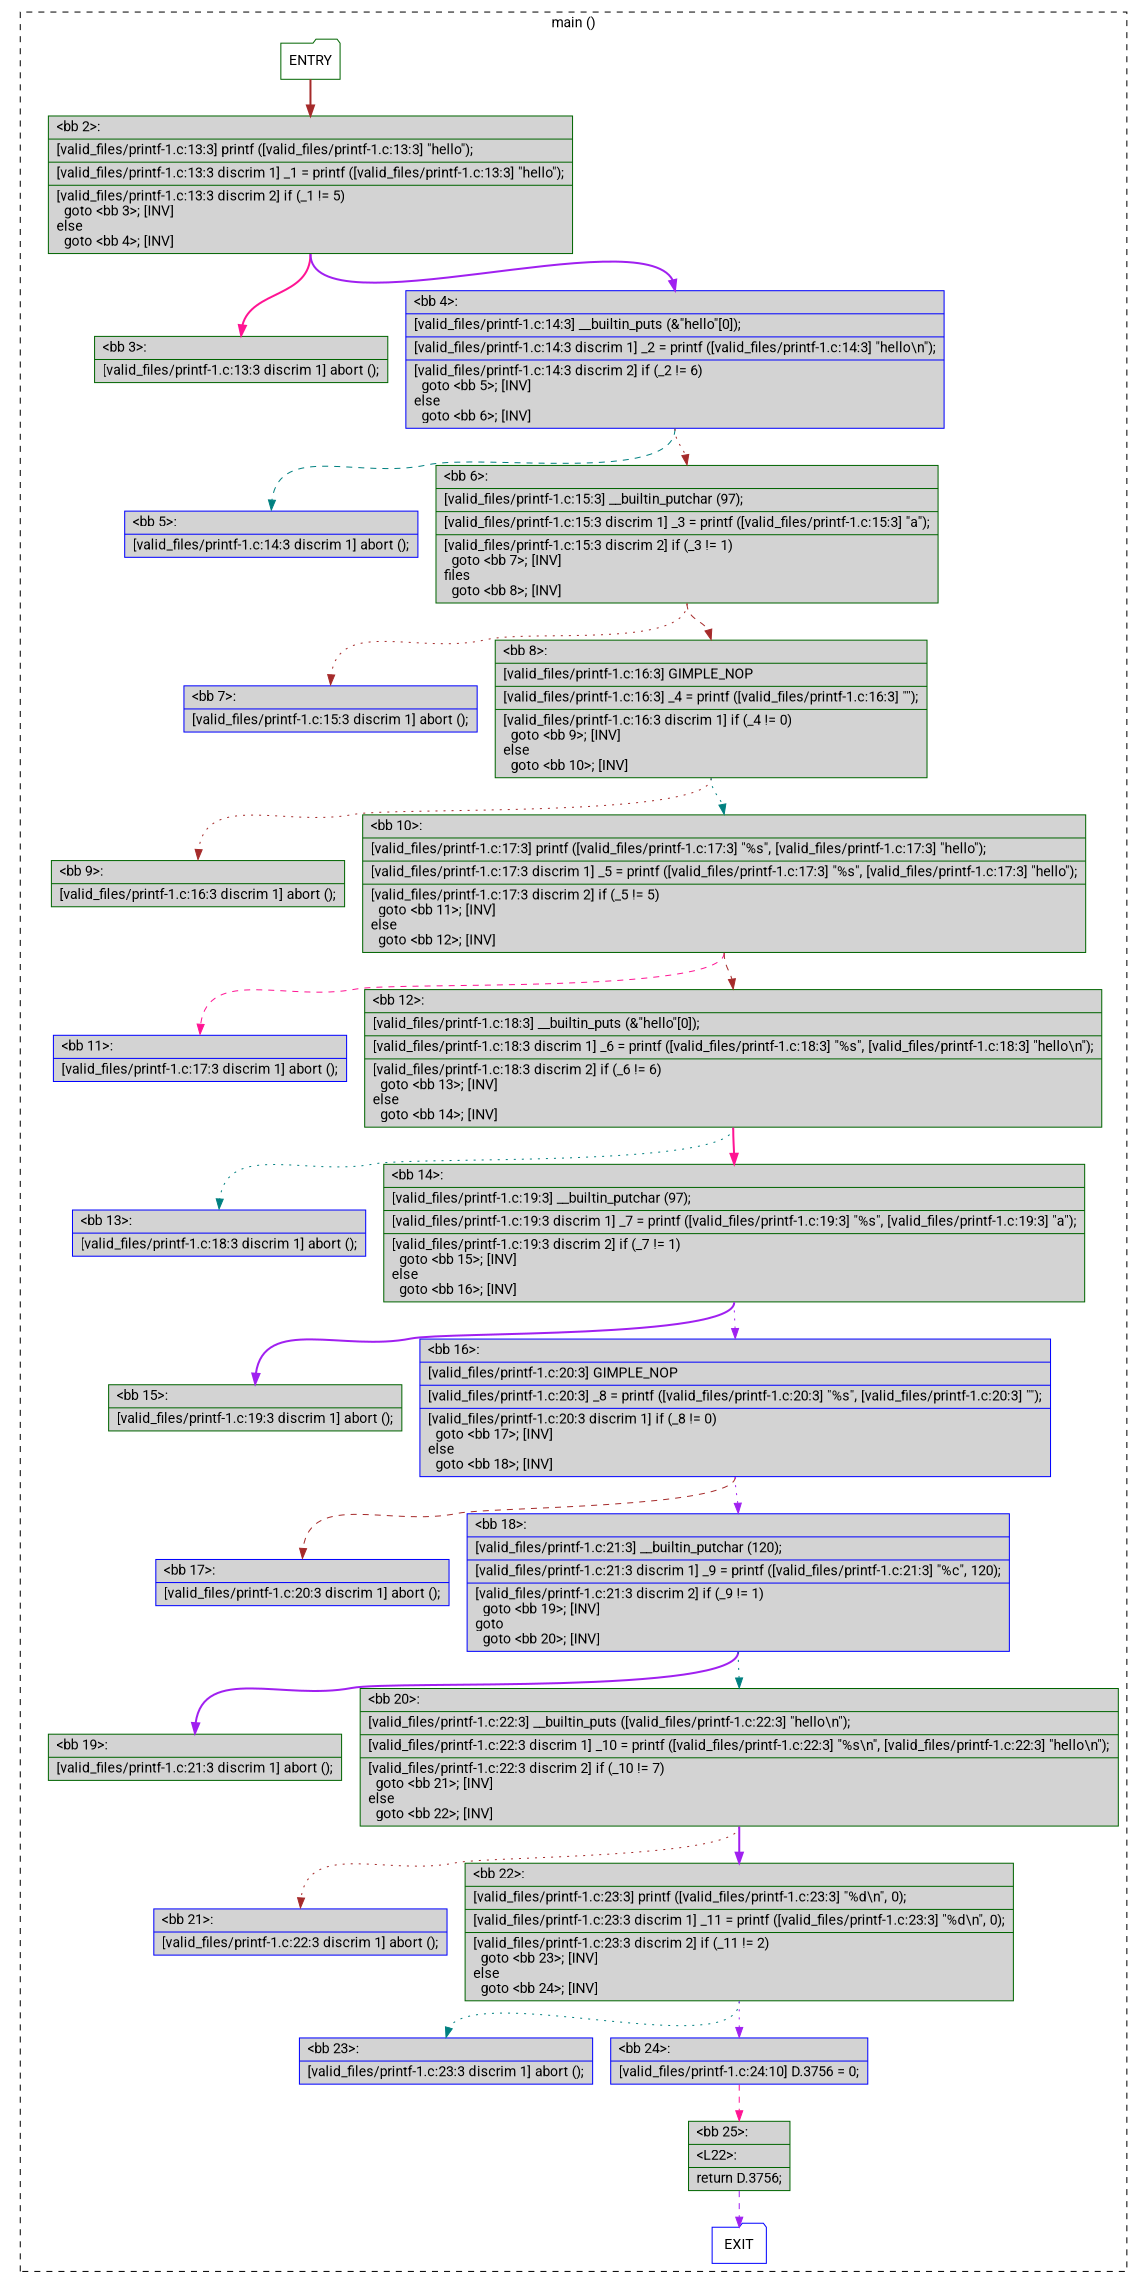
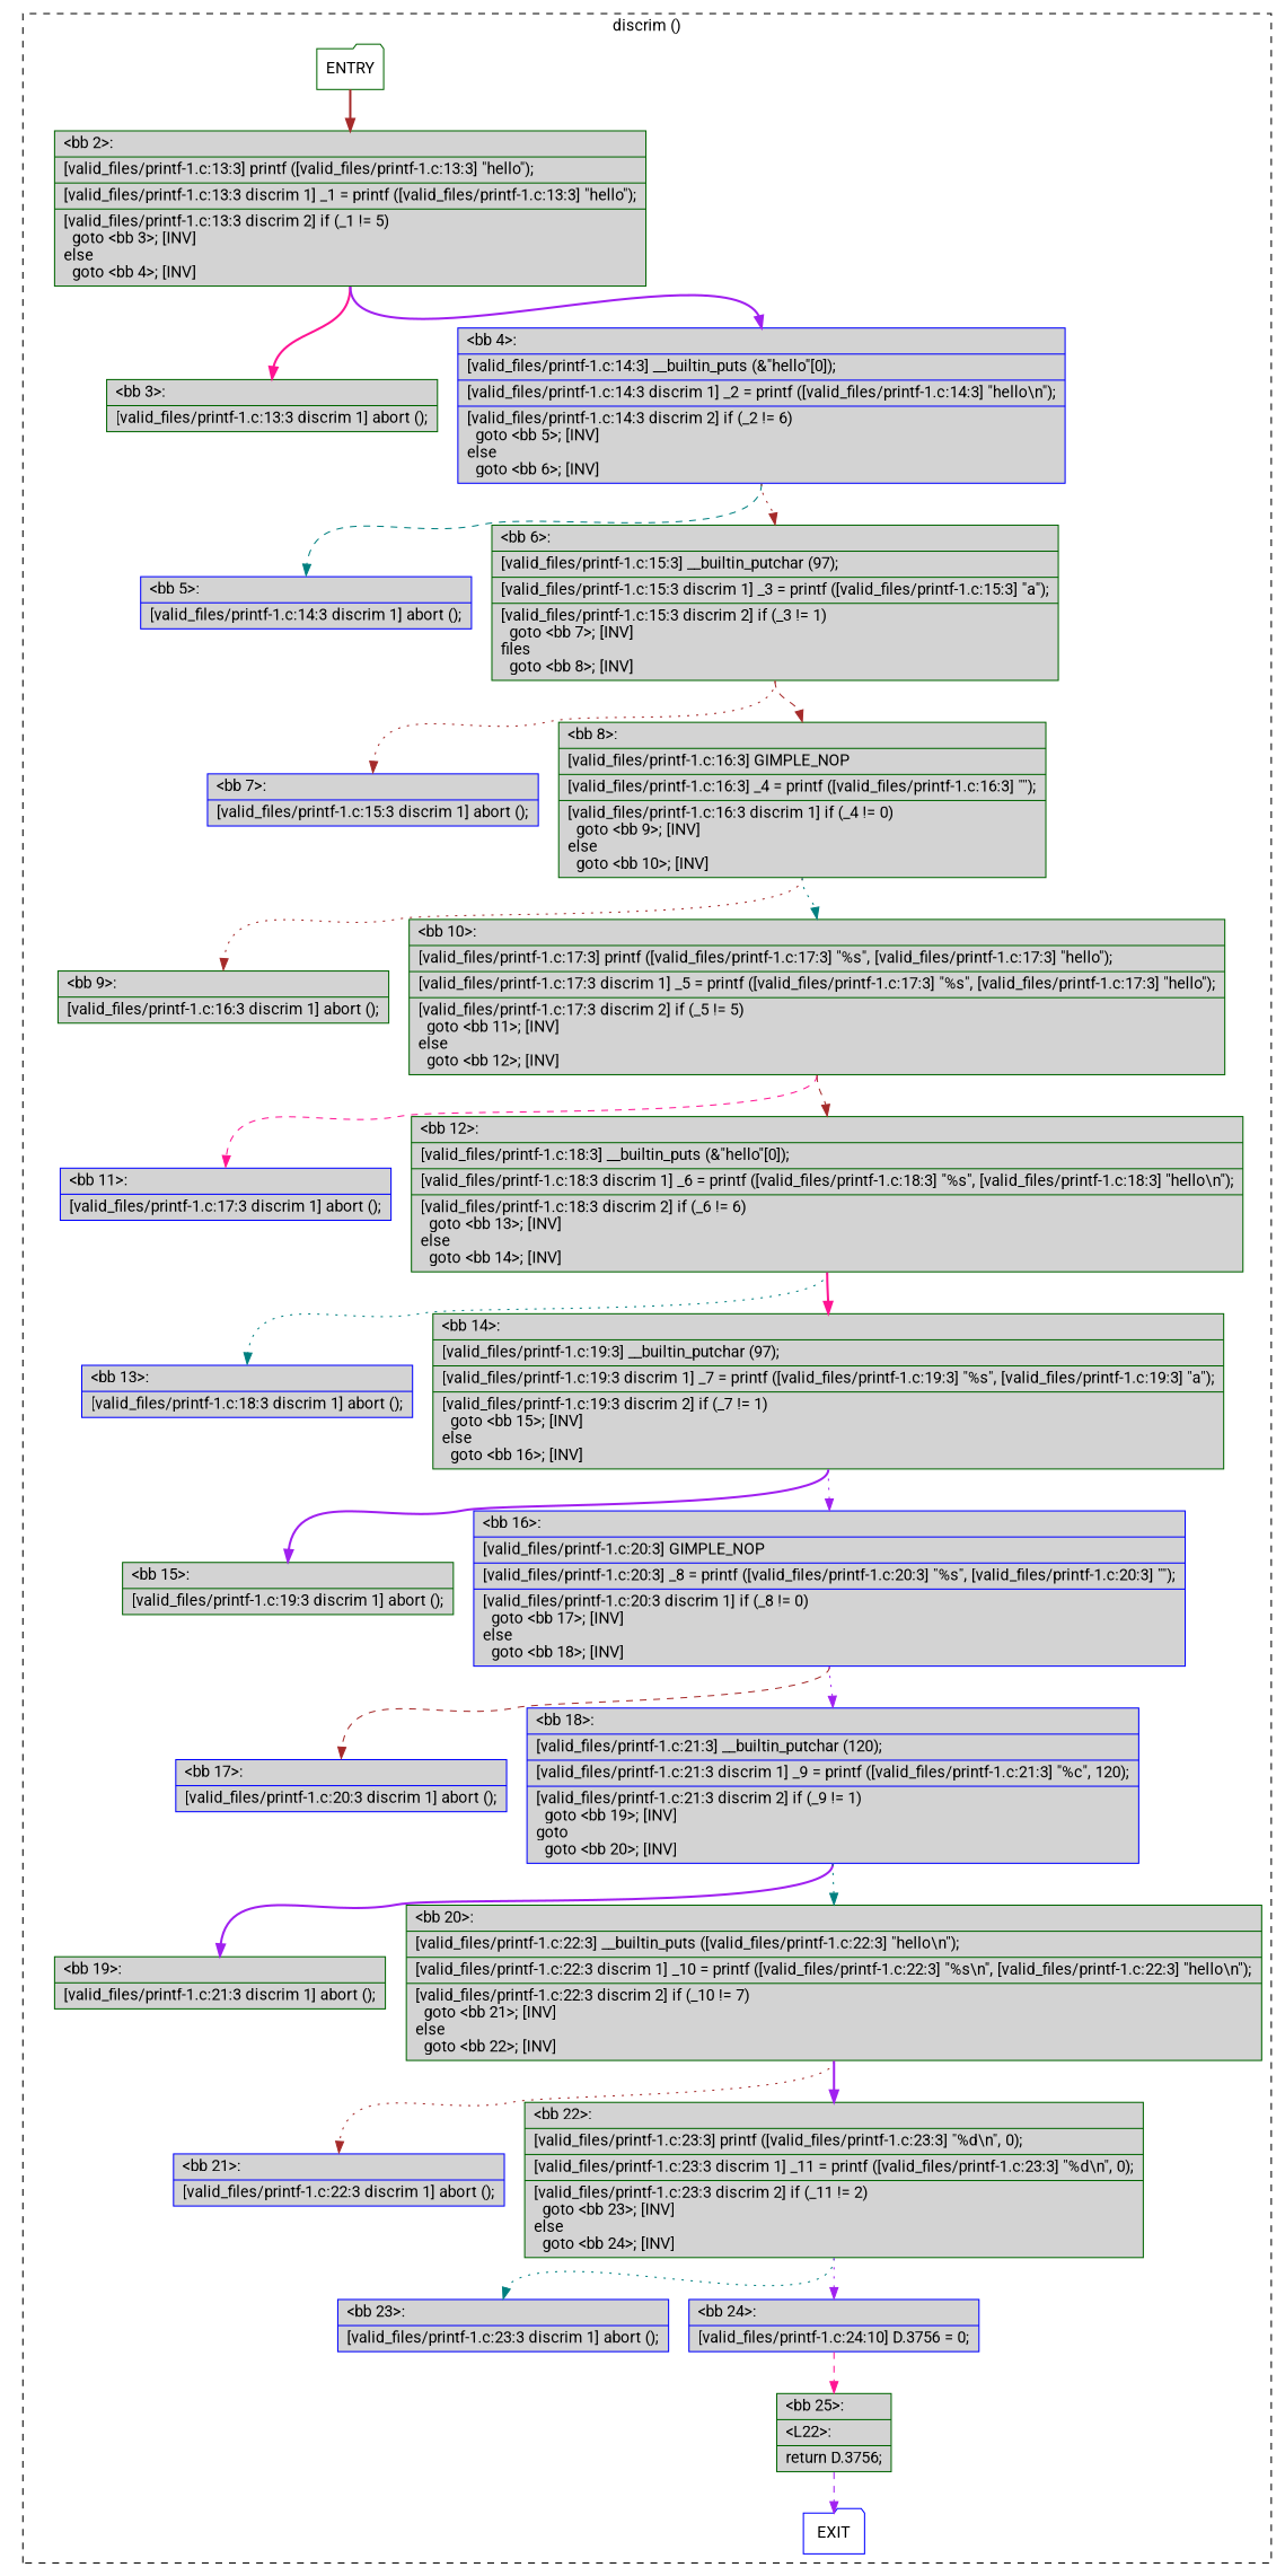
  digraph {
    fontname=Roboto
    node [color=darkgreen fillcolor=lightgrey fontname=Roboto shape=record style=filled]
    edge [constraint=true fontname=Roboto headport=n style=dotted tailport=s color=brown weight=10]
    n1 [fillcolor=white label=ENTRY shape=folder]
    n2 [color=blue fillcolor=white label=EXIT shape=folder]
    n3 [label="{\<bb\ 2\>:\l|[valid_files/printf-1.c:13:3]\ printf\ ([valid_files/printf-1.c:13:3]\ \"hello\");\l|[valid_files/printf-1.c:13:3\ discrim\ 1]\ _1\ =\ printf\ ([valid_files/printf-1.c:13:3]\ \"hello\");\l|[valid_files/printf-1.c:13:3\ discrim\ 2]\ if\ (_1\ !=\ 5)\l\ \ goto\ \<bb\ 3\>;\ [INV]\lelse\l\ \ goto\ \<bb\ 4\>;\ [INV]\l}"]
    n4 [label="{\<bb\ 3\>:\l|[valid_files/printf-1.c:13:3\ discrim\ 1]\ abort\ ();\l}"]
    n5 [color=blue label="{\<bb\ 4\>:\l|[valid_files/printf-1.c:14:3]\ __builtin_puts\ (&\"hello\"[0]);\l|[valid_files/printf-1.c:14:3\ discrim\ 1]\ _2\ =\ printf\ ([valid_files/printf-1.c:14:3]\ \"hello\\n\");\l|[valid_files/printf-1.c:14:3\ discrim\ 2]\ if\ (_2\ !=\ 6)\l\ \ goto\ \<bb\ 5\>;\ [INV]\lelse\l\ \ goto\ \<bb\ 6\>;\ [INV]\l}"]
    n6 [color=blue label="{\<bb\ 5\>:\l|[valid_files/printf-1.c:14:3\ discrim\ 1]\ abort\ ();\l}"]
    n7 [label="{\<bb\ 6\>:\l|[valid_files/printf-1.c:15:3]\ __builtin_putchar\ (97);\l|[valid_files/printf-1.c:15:3\ discrim\ 1]\ _3\ =\ printf\ ([valid_files/printf-1.c:15:3]\ \"a\");\l|[valid_files/printf-1.c:15:3\ discrim\ 2]\ if\ (_3\ !=\ 1)\l\ \ goto\ \<bb\ 7\>;\ [INV]\lfiles\l\ \ goto\ \<bb\ 8\>;\ [INV]\l}"]
    n8 [color=blue label="{\<bb\ 7\>:\l|[valid_files/printf-1.c:15:3\ discrim\ 1]\ abort\ ();\l}"]
    n9 [label="{\<bb\ 8\>:\l|[valid_files/printf-1.c:16:3]\ GIMPLE_NOP\l|[valid_files/printf-1.c:16:3]\ _4\ =\ printf\ ([valid_files/printf-1.c:16:3]\ \"\");\l|[valid_files/printf-1.c:16:3\ discrim\ 1]\ if\ (_4\ !=\ 0)\l\ \ goto\ \<bb\ 9\>;\ [INV]\lelse\l\ \ goto\ \<bb\ 10\>;\ [INV]\l}"]
    n10 [label="{\<bb\ 9\>:\l|[valid_files/printf-1.c:16:3\ discrim\ 1]\ abort\ ();\l}"]
    n11 [label="{\<bb\ 10\>:\l|[valid_files/printf-1.c:17:3]\ printf\ ([valid_files/printf-1.c:17:3]\ \"%s\",\ [valid_files/printf-1.c:17:3]\ \"hello\");\l|[valid_files/printf-1.c:17:3\ discrim\ 1]\ _5\ =\ printf\ ([valid_files/printf-1.c:17:3]\ \"%s\",\ [valid_files/printf-1.c:17:3]\ \"hello\");\l|[valid_files/printf-1.c:17:3\ discrim\ 2]\ if\ (_5\ !=\ 5)\l\ \ goto\ \<bb\ 11\>;\ [INV]\lelse\l\ \ goto\ \<bb\ 12\>;\ [INV]\l}"]
    n12 [color=blue label="{\<bb\ 11\>:\l|[valid_files/printf-1.c:17:3\ discrim\ 1]\ abort\ ();\l}"]
    n13 [label="{\<bb\ 12\>:\l|[valid_files/printf-1.c:18:3]\ __builtin_puts\ (&\"hello\"[0]);\l|[valid_files/printf-1.c:18:3\ discrim\ 1]\ _6\ =\ printf\ ([valid_files/printf-1.c:18:3]\ \"%s\",\ [valid_files/printf-1.c:18:3]\ \"hello\\n\");\l|[valid_files/printf-1.c:18:3\ discrim\ 2]\ if\ (_6\ !=\ 6)\l\ \ goto\ \<bb\ 13\>;\ [INV]\lelse\l\ \ goto\ \<bb\ 14\>;\ [INV]\l}"]
    n14 [color=blue label="{\<bb\ 13\>:\l|[valid_files/printf-1.c:18:3\ discrim\ 1]\ abort\ ();\l}"]
    n15 [label="{\<bb\ 14\>:\l|[valid_files/printf-1.c:19:3]\ __builtin_putchar\ (97);\l|[valid_files/printf-1.c:19:3\ discrim\ 1]\ _7\ =\ printf\ ([valid_files/printf-1.c:19:3]\ \"%s\",\ [valid_files/printf-1.c:19:3]\ \"a\");\l|[valid_files/printf-1.c:19:3\ discrim\ 2]\ if\ (_7\ !=\ 1)\l\ \ goto\ \<bb\ 15\>;\ [INV]\lelse\l\ \ goto\ \<bb\ 16\>;\ [INV]\l}"]
    n16 [label="{\<bb\ 15\>:\l|[valid_files/printf-1.c:19:3\ discrim\ 1]\ abort\ ();\l}"]
    n17 [color=blue label="{\<bb\ 16\>:\l|[valid_files/printf-1.c:20:3]\ GIMPLE_NOP\l|[valid_files/printf-1.c:20:3]\ _8\ =\ printf\ ([valid_files/printf-1.c:20:3]\ \"%s\",\ [valid_files/printf-1.c:20:3]\ \"\");\l|[valid_files/printf-1.c:20:3\ discrim\ 1]\ if\ (_8\ !=\ 0)\l\ \ goto\ \<bb\ 17\>;\ [INV]\lelse\l\ \ goto\ \<bb\ 18\>;\ [INV]\l}"]
    n18 [color=blue label="{\<bb\ 17\>:\l|[valid_files/printf-1.c:20:3\ discrim\ 1]\ abort\ ();\l}"]
    n19 [color=blue label="{\<bb\ 18\>:\l|[valid_files/printf-1.c:21:3]\ __builtin_putchar\ (120);\l|[valid_files/printf-1.c:21:3\ discrim\ 1]\ _9\ =\ printf\ ([valid_files/printf-1.c:21:3]\ \"%c\",\ 120);\l|[valid_files/printf-1.c:21:3\ discrim\ 2]\ if\ (_9\ !=\ 1)\l\ \ goto\ \<bb\ 19\>;\ [INV]\lgoto\l\ \ goto\ \<bb\ 20\>;\ [INV]\l}"]
    n20 [label="{\<bb\ 19\>:\l|[valid_files/printf-1.c:21:3\ discrim\ 1]\ abort\ ();\l}"]
    n21 [label="{\<bb\ 20\>:\l|[valid_files/printf-1.c:22:3]\ __builtin_puts\ ([valid_files/printf-1.c:22:3]\ \"hello\\n\");\l|[valid_files/printf-1.c:22:3\ discrim\ 1]\ _10\ =\ printf\ ([valid_files/printf-1.c:22:3]\ \"%s\\n\",\ [valid_files/printf-1.c:22:3]\ \"hello\\n\");\l|[valid_files/printf-1.c:22:3\ discrim\ 2]\ if\ (_10\ !=\ 7)\l\ \ goto\ \<bb\ 21\>;\ [INV]\lelse\l\ \ goto\ \<bb\ 22\>;\ [INV]\l}"]
    n22 [color=blue label="{\<bb\ 21\>:\l|[valid_files/printf-1.c:22:3\ discrim\ 1]\ abort\ ();\l}"]
    n23 [label="{\<bb\ 22\>:\l|[valid_files/printf-1.c:23:3]\ printf\ ([valid_files/printf-1.c:23:3]\ \"%d\\n\",\ 0);\l|[valid_files/printf-1.c:23:3\ discrim\ 1]\ _11\ =\ printf\ ([valid_files/printf-1.c:23:3]\ \"%d\\n\",\ 0);\l|[valid_files/printf-1.c:23:3\ discrim\ 2]\ if\ (_11\ !=\ 2)\l\ \ goto\ \<bb\ 23\>;\ [INV]\lelse\l\ \ goto\ \<bb\ 24\>;\ [INV]\l}"]
    n24 [color=blue label="{\<bb\ 23\>:\l|[valid_files/printf-1.c:23:3\ discrim\ 1]\ abort\ ();\l}"]
    n25 [color=blue label="{\<bb\ 24\>:\l|[valid_files/printf-1.c:24:10]\ D.3756\ =\ 0;\l}"]
    n26 [label="{\<bb\ 25\>:\l|\<L22\>:\l|return\ D.3756;\l}"]
    subgraph cluster_1 {
      color=black
-     label="main ()"
+     label="discrim ()"
      style=dashed
      n1
      n2
      n3
      n4
      n5
      n6
      n7
      n8
      n9
      n10
      n11
      n12
      n13
      n14
      n15
      n16
      n17
      n18
      n19
      n20
      n21
      n22
      n23
      n24
      n25
      n26
    }
    n1 -> n2 [style=invis color="" weight=""]
    n1 -> n3 [style=bold weight=100]
    n3 -> n4 [color=deeppink style=bold]
    n3 -> n5 [color=purple style=bold]
    n5 -> n6 [color=teal style=dashed]
    n5 -> n7
    n7 -> n8
    n7 -> n9 [style=dashed]
    n9 -> n10
    n9 -> n11 [color=teal]
    n11 -> n12 [color=deeppink style=dashed]
    n11 -> n13 [style=dashed]
    n13 -> n14 [color=teal]
    n13 -> n15 [color=deeppink style=bold]
    n15 -> n16 [color=purple style=bold]
    n15 -> n17 [color=purple]
    n17 -> n18 [style=dashed]
    n17 -> n19 [color=purple]
    n19 -> n20 [color=purple style=bold]
    n19 -> n21 [color=teal]
    n21 -> n22
    n21 -> n23 [color=purple style=bold]
    n23 -> n24 [color=teal]
    n23 -> n25 [color=purple]
    n25 -> n26 [color=deeppink style=dashed weight=100]
    n26 -> n2 [color=purple style=dashed]
  }
